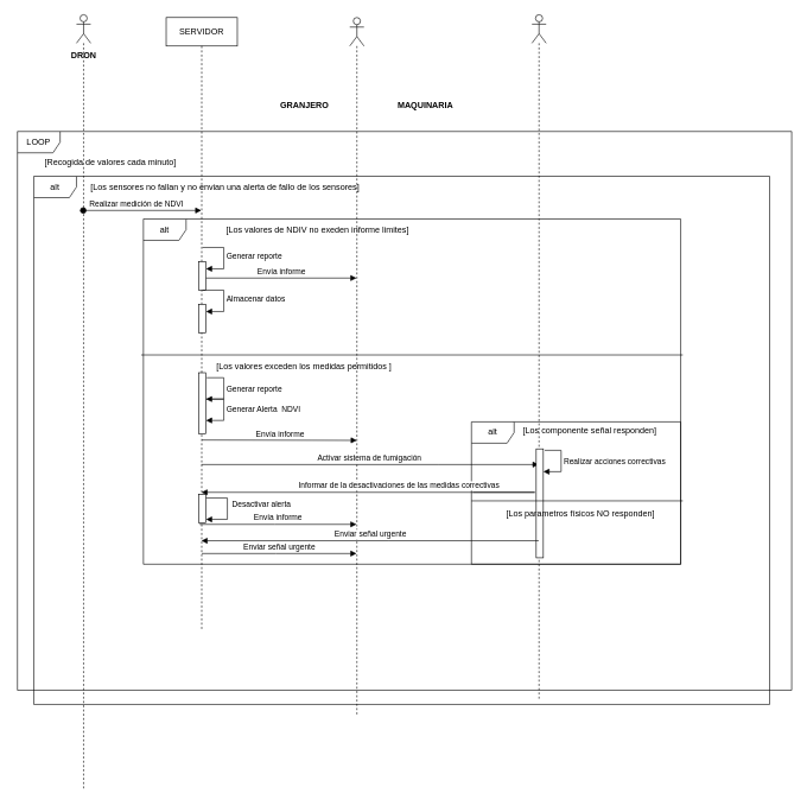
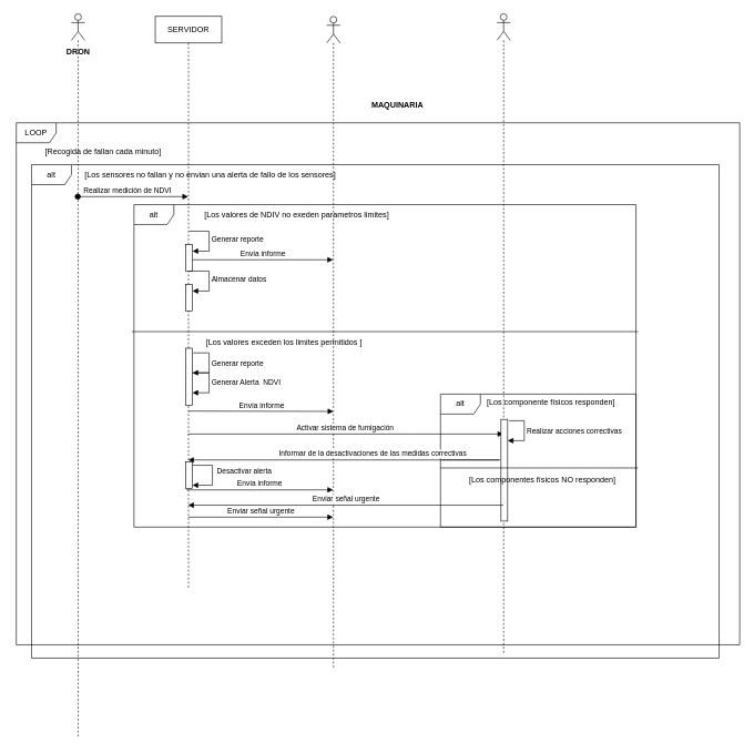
  <mxCell id="0" />
  <mxCell id="1" parent="0" />
  <mxCell id="2" value="LOOP" style="shape=umlFrame;whiteSpace=wrap;html=1;pointerEvents=0;" vertex="1" parent="1"><mxGeometry x="24" y="184" width="1088" height="785" as="geometry" /></mxCell>
  <mxCell id="3" value="" style="shape=umlLifeline;perimeter=lifelinePerimeter;whiteSpace=wrap;html=1;container=1;dropTarget=0;collapsible=0;recursiveResize=0;outlineConnect=0;portConstraint=eastwest;newEdgeStyle={&quot;edgeStyle&quot;:&quot;elbowEdgeStyle&quot;,&quot;elbow&quot;:&quot;vertical&quot;,&quot;curved&quot;:0,&quot;rounded&quot;:0};participant=umlActor;" vertex="1" parent="1"><mxGeometry x="107" y="20" width="20" height="1090" as="geometry" /></mxCell>
  <mxCell id="4" value="SERVIDOR" style="shape=umlLifeline;perimeter=lifelinePerimeter;whiteSpace=wrap;html=1;container=1;dropTarget=0;collapsible=0;recursiveResize=0;outlineConnect=0;portConstraint=eastwest;newEdgeStyle={&quot;edgeStyle&quot;:&quot;elbowEdgeStyle&quot;,&quot;elbow&quot;:&quot;vertical&quot;,&quot;curved&quot;:0,&quot;rounded&quot;:0};" vertex="1" parent="1"><mxGeometry x="233" y="24" width="100" height="862" as="geometry" /></mxCell>
  <mxCell id="5" value="" style="html=1;points=[];perimeter=orthogonalPerimeter;outlineConnect=0;targetShapes=umlLifeline;portConstraint=eastwest;newEdgeStyle={&quot;edgeStyle&quot;:&quot;elbowEdgeStyle&quot;,&quot;elbow&quot;:&quot;vertical&quot;,&quot;curved&quot;:0,&quot;rounded&quot;:0};" vertex="1" parent="4"><mxGeometry x="46" y="670" width="10" height="40" as="geometry" /></mxCell>
  <mxCell id="6" value="" style="shape=umlLifeline;perimeter=lifelinePerimeter;whiteSpace=wrap;html=1;container=1;dropTarget=0;collapsible=0;recursiveResize=0;outlineConnect=0;portConstraint=eastwest;newEdgeStyle={&quot;edgeStyle&quot;:&quot;elbowEdgeStyle&quot;,&quot;elbow&quot;:&quot;vertical&quot;,&quot;curved&quot;:0,&quot;rounded&quot;:0};participant=umlActor;" vertex="1" parent="1"><mxGeometry x="491" y="24" width="20" height="982" as="geometry" /></mxCell>
  <mxCell id="7" value="" style="shape=umlLifeline;perimeter=lifelinePerimeter;whiteSpace=wrap;html=1;container=1;dropTarget=0;collapsible=0;recursiveResize=0;outlineConnect=0;portConstraint=eastwest;newEdgeStyle={&quot;edgeStyle&quot;:&quot;elbowEdgeStyle&quot;,&quot;elbow&quot;:&quot;vertical&quot;,&quot;curved&quot;:0,&quot;rounded&quot;:0};participant=umlActor;" vertex="1" parent="1"><mxGeometry x="747" y="20" width="20" height="964" as="geometry" /></mxCell>
  <mxCell id="8" value="DRON" style="text;align=center;fontStyle=1;verticalAlign=middle;spacingLeft=3;spacingRight=3;strokeColor=none;rotatable=0;points=[[0,0.5],[1,0.5]];portConstraint=eastwest;html=1;" vertex="1" parent="1"><mxGeometry x="77" y="64" width="80" height="26" as="geometry" /></mxCell>
- <mxCell id="9" value="GRANJERO" style="text;align=center;fontStyle=1;verticalAlign=middle;spacingLeft=3;spacingRight=3;strokeColor=none;rotatable=0;points=[[0,0.5],[1,0.5]];portConstraint=eastwest;html=1;" vertex="1" parent="1"><mxGeometry x="387" y="134" width="80" height="26" as="geometry" /></mxCell>
- <mxCell id="10" value="MAQUINARIA" style="text;align=center;fontStyle=1;verticalAlign=middle;spacingLeft=3;spacingRight=3;strokeColor=none;rotatable=0;points=[[0,0.5],[1,0.5]];portConstraint=eastwest;html=1;" vertex="1" parent="1"><mxGeometry x="557" y="134" width="80" height="26" as="geometry" /></mxCell>
- <mxCell id="11" value="[Recogida de valores cada minuto]" style="text;html=1;strokeColor=none;fillColor=none;align=center;verticalAlign=middle;whiteSpace=wrap;rounded=0;" vertex="1" parent="1"><mxGeometry x="20" y="213" width="270" height="30" as="geometry" /></mxCell>
+ <mxCell id="10" value="MAQUINARIA" style="text;align=center;fontStyle=1;verticalAlign=middle;spacingLeft=3;spacingRight=3;strokeColor=none;rotatable=0;points=[[0,0.5],[1,0.5]];portConstraint=eastwest;html=1;" vertex="1" parent="1"><mxGeometry x="557" y="144" width="80" height="26" as="geometry" /></mxCell>
+ <mxCell id="11" value="[Recogida de fallan cada minuto]" style="text;html=1;strokeColor=none;fillColor=none;align=center;verticalAlign=middle;whiteSpace=wrap;rounded=0;" vertex="1" parent="1"><mxGeometry x="20" y="213" width="270" height="30" as="geometry" /></mxCell>
  <mxCell id="12" value="Realizar medición de NDVI" style="html=1;verticalAlign=bottom;startArrow=oval;startFill=1;endArrow=block;startSize=8;edgeStyle=elbowEdgeStyle;elbow=vertical;curved=0;rounded=0;" edge="1" parent="1" source="3" target="4"><mxGeometry x="-0.111" width="60" relative="1" as="geometry"><mxPoint x="117" y="256" as="sourcePoint" /><mxPoint x="177" y="256" as="targetPoint" /><Array as="points"><mxPoint x="213" y="295" /><mxPoint x="237" y="294" /><mxPoint x="171" y="342" /><mxPoint x="259" y="337" /><mxPoint x="256" y="335" /><mxPoint x="182" y="382" /><mxPoint x="237" y="327" /><mxPoint x="161" y="272" /><mxPoint x="219" y="299" /></Array><mxPoint as="offset" /></mxGeometry></mxCell>
  <mxCell id="13" value="alt" style="shape=umlFrame;whiteSpace=wrap;html=1;pointerEvents=0;" vertex="1" parent="1"><mxGeometry x="47" y="247" width="1034" height="742" as="geometry" /></mxCell>
  <mxCell id="14" value="[Los sensores no fallan y no envian una alerta de fallo de los sensores]" style="text;html=1;strokeColor=none;fillColor=none;align=center;verticalAlign=middle;whiteSpace=wrap;rounded=0;" vertex="1" parent="1"><mxGeometry x="83" y="247" width="466" height="30" as="geometry" /></mxCell>
  <mxCell id="15" value="alt" style="shape=umlFrame;whiteSpace=wrap;html=1;pointerEvents=0;" vertex="1" parent="1"><mxGeometry x="201" y="307" width="755" height="485" as="geometry" /></mxCell>
- <mxCell id="16" value="[Los valores de NDIV no exeden informe limites]" style="text;html=1;strokeColor=none;fillColor=none;align=center;verticalAlign=middle;whiteSpace=wrap;rounded=0;" vertex="1" parent="1"><mxGeometry x="252" y="307" width="388" height="30" as="geometry" /></mxCell>
+ <mxCell id="16" value="[Los valores de NDIV no exeden parametros limites]" style="text;html=1;strokeColor=none;fillColor=none;align=center;verticalAlign=middle;whiteSpace=wrap;rounded=0;" vertex="1" parent="1"><mxGeometry x="252" y="307" width="388" height="30" as="geometry" /></mxCell>
  <mxCell id="17" value="" style="html=1;points=[];perimeter=orthogonalPerimeter;outlineConnect=0;targetShapes=umlLifeline;portConstraint=eastwest;newEdgeStyle={&quot;edgeStyle&quot;:&quot;elbowEdgeStyle&quot;,&quot;elbow&quot;:&quot;vertical&quot;,&quot;curved&quot;:0,&quot;rounded&quot;:0};" vertex="1" parent="1"><mxGeometry x="279" y="367" width="10" height="40" as="geometry" /></mxCell>
  <mxCell id="18" value="Generar reporte" style="html=1;align=left;spacingLeft=2;endArrow=block;rounded=0;edgeStyle=orthogonalEdgeStyle;curved=0;rounded=0;" edge="1" target="17" parent="1"><mxGeometry relative="1" as="geometry"><mxPoint x="284" y="347" as="sourcePoint" /><Array as="points"><mxPoint x="314" y="377" /></Array></mxGeometry></mxCell>
  <mxCell id="19" value="" style="html=1;points=[];perimeter=orthogonalPerimeter;outlineConnect=0;targetShapes=umlLifeline;portConstraint=eastwest;newEdgeStyle={&quot;edgeStyle&quot;:&quot;elbowEdgeStyle&quot;,&quot;elbow&quot;:&quot;vertical&quot;,&quot;curved&quot;:0,&quot;rounded&quot;:0};" vertex="1" parent="1"><mxGeometry x="279" y="427" width="10" height="40" as="geometry" /></mxCell>
  <mxCell id="20" value="Almacenar datos" style="html=1;align=left;spacingLeft=2;endArrow=block;rounded=0;edgeStyle=orthogonalEdgeStyle;curved=0;rounded=0;" edge="1" target="19" parent="1"><mxGeometry relative="1" as="geometry"><mxPoint x="284" y="407" as="sourcePoint" /><Array as="points"><mxPoint x="314" y="437" /></Array></mxGeometry></mxCell>
  <mxCell id="21" value="Envía informe" style="html=1;verticalAlign=bottom;endArrow=block;edgeStyle=elbowEdgeStyle;elbow=vertical;curved=0;rounded=0;" edge="1" parent="1" target="6"><mxGeometry width="80" relative="1" as="geometry"><mxPoint x="289" y="390" as="sourcePoint" /><mxPoint x="369" y="390" as="targetPoint" /></mxGeometry></mxCell>
  <mxCell id="22" value="" style="line;strokeWidth=1;fillColor=none;align=left;verticalAlign=middle;spacingTop=-1;spacingLeft=3;spacingRight=3;rotatable=0;labelPosition=right;points=[];portConstraint=eastwest;strokeColor=inherit;" vertex="1" parent="1"><mxGeometry x="198" y="494" width="761" height="8" as="geometry" /></mxCell>
- <mxCell id="23" value="[Los valores exceden los medidas permitidos ]" style="text;html=1;strokeColor=none;fillColor=none;align=center;verticalAlign=middle;whiteSpace=wrap;rounded=0;" vertex="1" parent="1"><mxGeometry x="259" y="500" width="336" height="30" as="geometry" /></mxCell>
+ <mxCell id="23" value="[Los valores exceden los limites permitidos ]" style="text;html=1;strokeColor=none;fillColor=none;align=center;verticalAlign=middle;whiteSpace=wrap;rounded=0;" vertex="1" parent="1"><mxGeometry x="259" y="500" width="336" height="30" as="geometry" /></mxCell>
  <mxCell id="24" value="" style="html=1;points=[];perimeter=orthogonalPerimeter;outlineConnect=0;targetShapes=umlLifeline;portConstraint=eastwest;newEdgeStyle={&quot;edgeStyle&quot;:&quot;elbowEdgeStyle&quot;,&quot;elbow&quot;:&quot;vertical&quot;,&quot;curved&quot;:0,&quot;rounded&quot;:0};" vertex="1" parent="1"><mxGeometry x="279" y="523" width="10" height="86" as="geometry" /></mxCell>
  <mxCell id="25" value="Generar reporte" style="html=1;align=left;spacingLeft=2;endArrow=block;rounded=0;edgeStyle=orthogonalEdgeStyle;curved=0;rounded=0;" edge="1" parent="1" target="24"><mxGeometry relative="1" as="geometry"><mxPoint x="290" y="530" as="sourcePoint" /><Array as="points"><mxPoint x="314" y="560" /></Array></mxGeometry></mxCell>
  <mxCell id="26" value="Envía informe" style="html=1;verticalAlign=bottom;endArrow=block;edgeStyle=elbowEdgeStyle;elbow=vertical;curved=0;rounded=0;" edge="1" parent="1"><mxGeometry width="80" relative="1" as="geometry"><mxPoint x="283" y="617.5" as="sourcePoint" /><mxPoint x="501" y="618.5" as="targetPoint" /></mxGeometry></mxCell>
  <mxCell id="27" value="Generar Alerta&amp;nbsp; NDVI" style="html=1;align=left;spacingLeft=2;endArrow=block;rounded=0;edgeStyle=orthogonalEdgeStyle;curved=0;rounded=0;" edge="1" target="24" parent="1"><mxGeometry relative="1" as="geometry"><mxPoint x="289" y="560" as="sourcePoint" /><Array as="points"><mxPoint x="314" y="560" /><mxPoint x="314" y="590" /></Array><mxPoint x="294" y="590" as="targetPoint" /><mxPoint as="offset" /></mxGeometry></mxCell>
  <mxCell id="28" value="Activar sistema de fumigación&amp;nbsp;" style="html=1;verticalAlign=bottom;endArrow=block;edgeStyle=elbowEdgeStyle;elbow=vertical;curved=0;rounded=0;" edge="1" parent="1" source="4" target="7"><mxGeometry width="80" relative="1" as="geometry"><mxPoint x="317" y="659" as="sourcePoint" /><mxPoint x="397" y="659" as="targetPoint" /><Array as="points"><mxPoint x="615" y="652" /><mxPoint x="374" y="652" /></Array></mxGeometry></mxCell>
  <mxCell id="29" value="alt" style="shape=umlFrame;whiteSpace=wrap;html=1;pointerEvents=0;" vertex="1" parent="1"><mxGeometry x="662" y="592" width="294" height="200" as="geometry" /></mxCell>
- <mxCell id="30" value="[Los componente señal responden]" style="text;html=1;align=center;verticalAlign=middle;resizable=0;points=[];autosize=1;strokeColor=none;fillColor=none;" vertex="1" parent="1"><mxGeometry x="722" y="592" width="211" height="26" as="geometry" /></mxCell>
+ <mxCell id="30" value="[Los componente físicos responden]" style="text;html=1;align=center;verticalAlign=middle;resizable=0;points=[];autosize=1;strokeColor=none;fillColor=none;" vertex="1" parent="1"><mxGeometry x="722" y="592" width="211" height="26" as="geometry" /></mxCell>
  <mxCell id="31" value="" style="html=1;points=[];perimeter=orthogonalPerimeter;outlineConnect=0;targetShapes=umlLifeline;portConstraint=eastwest;newEdgeStyle={&quot;edgeStyle&quot;:&quot;elbowEdgeStyle&quot;,&quot;elbow&quot;:&quot;vertical&quot;,&quot;curved&quot;:0,&quot;rounded&quot;:0};" vertex="1" parent="1"><mxGeometry x="753" y="630" width="10" height="153" as="geometry" /></mxCell>
  <mxCell id="32" value="Realizar acciones correctivas" style="html=1;align=left;spacingLeft=2;endArrow=block;rounded=0;edgeStyle=orthogonalEdgeStyle;curved=0;rounded=0;" edge="1" target="31" parent="1"><mxGeometry relative="1" as="geometry"><mxPoint x="765" y="632" as="sourcePoint" /><Array as="points"><mxPoint x="788" y="662" /></Array></mxGeometry></mxCell>
  <mxCell id="33" value="" style="line;strokeWidth=1;fillColor=none;align=left;verticalAlign=middle;spacingTop=-1;spacingLeft=3;spacingRight=3;rotatable=0;labelPosition=right;points=[];portConstraint=eastwest;strokeColor=inherit;" vertex="1" parent="1"><mxGeometry x="662" y="699" width="297" height="8" as="geometry" /></mxCell>
  <mxCell id="34" value="Informar de la desactivaciones de las medidas correctivas" style="html=1;verticalAlign=bottom;endArrow=block;edgeStyle=elbowEdgeStyle;elbow=vertical;curved=0;rounded=0;" edge="1" parent="1" target="4"><mxGeometry width="80" relative="1" as="geometry"><mxPoint x="664" y="691" as="sourcePoint" /><mxPoint x="744" y="691" as="targetPoint" /><Array as="points"><mxPoint x="751" y="691" /></Array></mxGeometry></mxCell>
  <mxCell id="35" value="Desactivar alerta" style="html=1;align=left;spacingLeft=2;endArrow=block;rounded=0;edgeStyle=orthogonalEdgeStyle;curved=0;rounded=0;" edge="1" parent="1"><mxGeometry x="-0.132" y="3" relative="1" as="geometry"><mxPoint x="289" y="699" as="sourcePoint" /><Array as="points"><mxPoint x="319" y="729" /></Array><mxPoint x="289" y="729" as="targetPoint" /><mxPoint as="offset" /></mxGeometry></mxCell>
  <mxCell id="36" value="Envía informe" style="html=1;verticalAlign=bottom;endArrow=block;edgeStyle=elbowEdgeStyle;elbow=vertical;curved=0;rounded=0;" edge="1" parent="1" target="6"><mxGeometry width="80" relative="1" as="geometry"><mxPoint x="280" y="736" as="sourcePoint" /><mxPoint x="360" y="736" as="targetPoint" /></mxGeometry></mxCell>
- <mxCell id="37" value="[Los parametros físicos NO responden]" style="text;html=1;align=center;verticalAlign=middle;resizable=0;points=[];autosize=1;strokeColor=none;fillColor=none;" vertex="1" parent="1"><mxGeometry x="696" y="708" width="238" height="26" as="geometry" /></mxCell>
+ <mxCell id="37" value="[Los componentes físicos NO responden]" style="text;html=1;align=center;verticalAlign=middle;resizable=0;points=[];autosize=1;strokeColor=none;fillColor=none;" vertex="1" parent="1"><mxGeometry x="696" y="708" width="238" height="26" as="geometry" /></mxCell>
  <mxCell id="38" value="Enviar señal urgente" style="html=1;verticalAlign=bottom;endArrow=block;edgeStyle=elbowEdgeStyle;elbow=vertical;curved=0;rounded=0;" edge="1" parent="1" source="7" target="4"><mxGeometry width="80" relative="1" as="geometry"><mxPoint x="532" y="767" as="sourcePoint" /><mxPoint x="612" y="767" as="targetPoint" /><Array as="points"><mxPoint x="545" y="759" /><mxPoint x="755" y="748" /></Array></mxGeometry></mxCell>
  <mxCell id="39" value="Enviar señal urgente" style="html=1;verticalAlign=bottom;endArrow=block;edgeStyle=elbowEdgeStyle;elbow=vertical;curved=0;rounded=0;" edge="1" parent="1" target="6"><mxGeometry width="80" relative="1" as="geometry"><mxPoint x="283" y="777" as="sourcePoint" /><mxPoint x="363" y="777" as="targetPoint" /></mxGeometry></mxCell>
